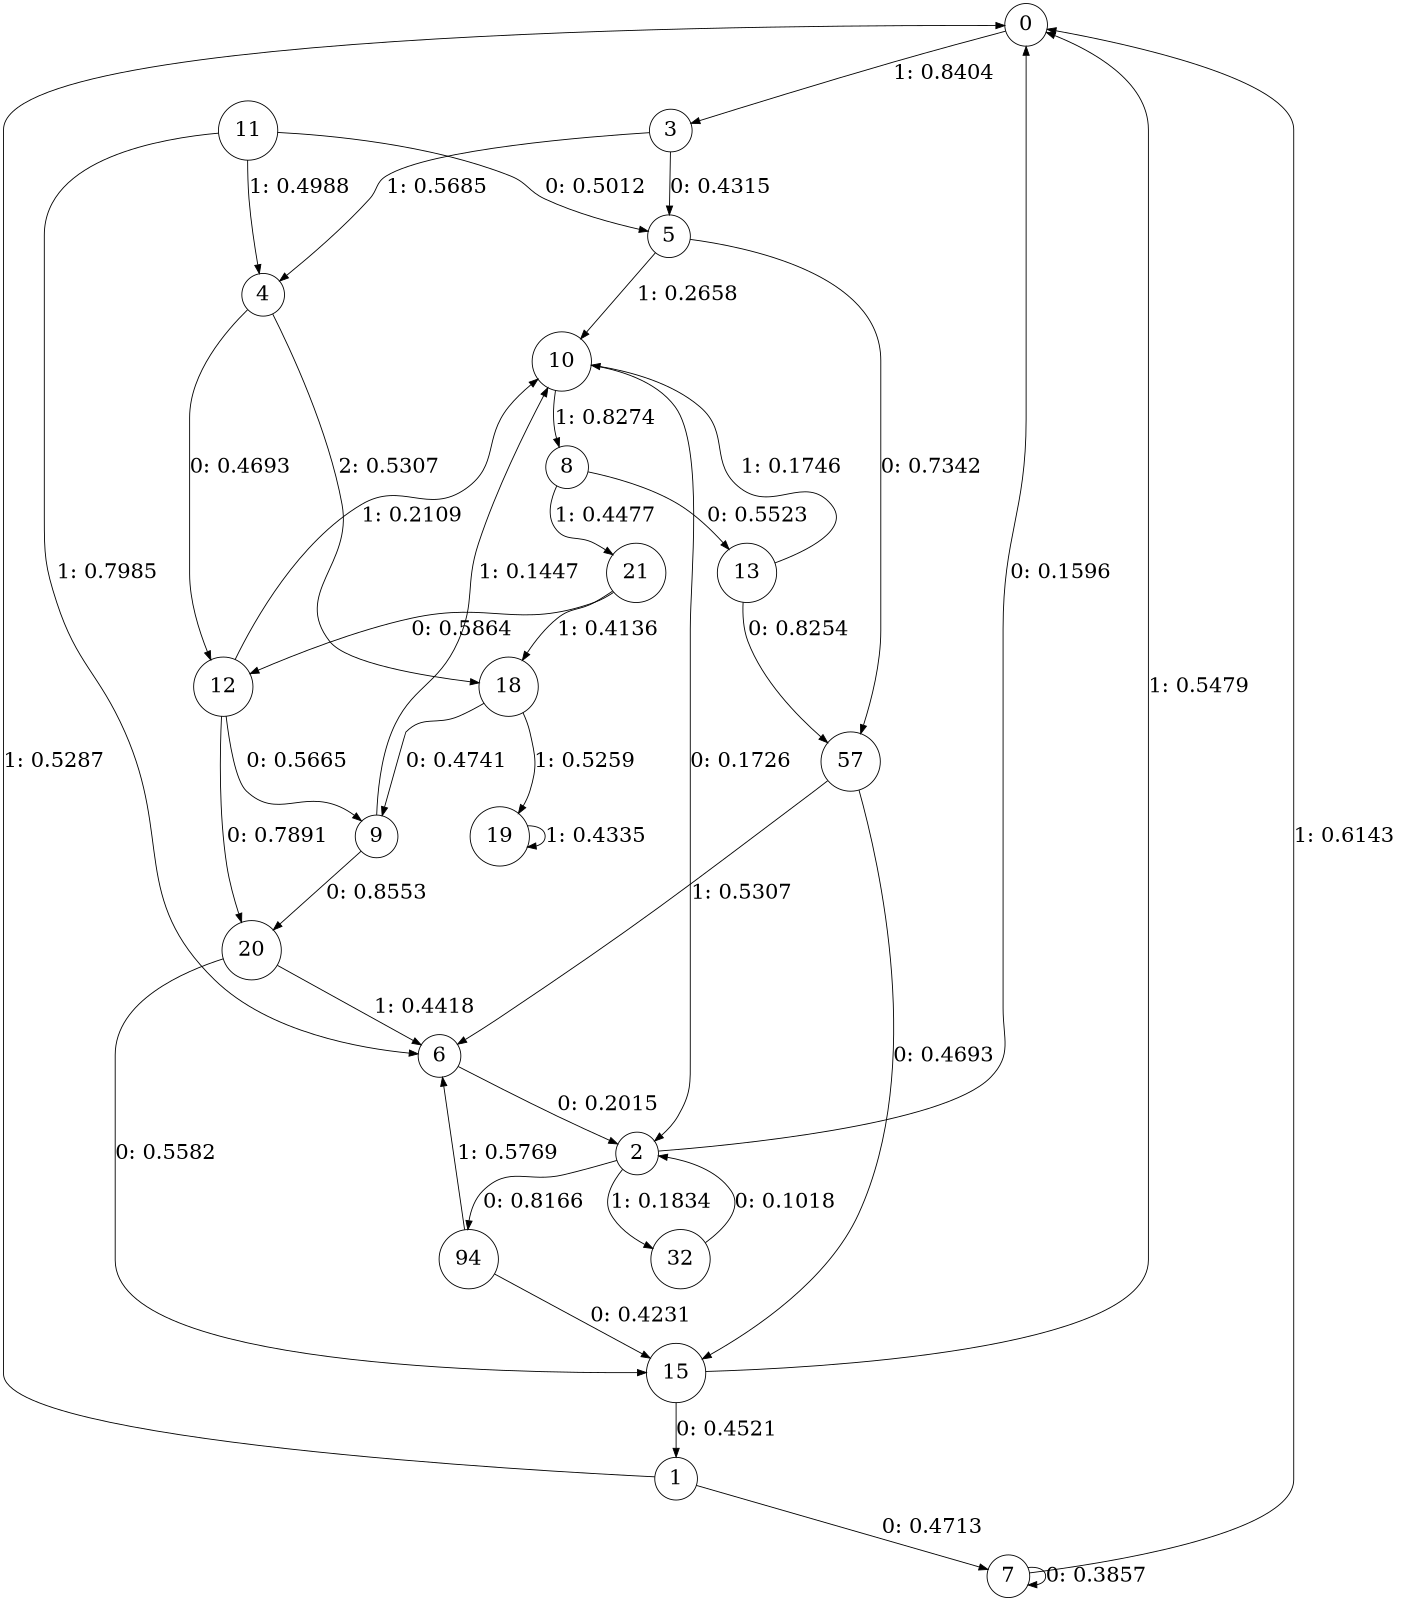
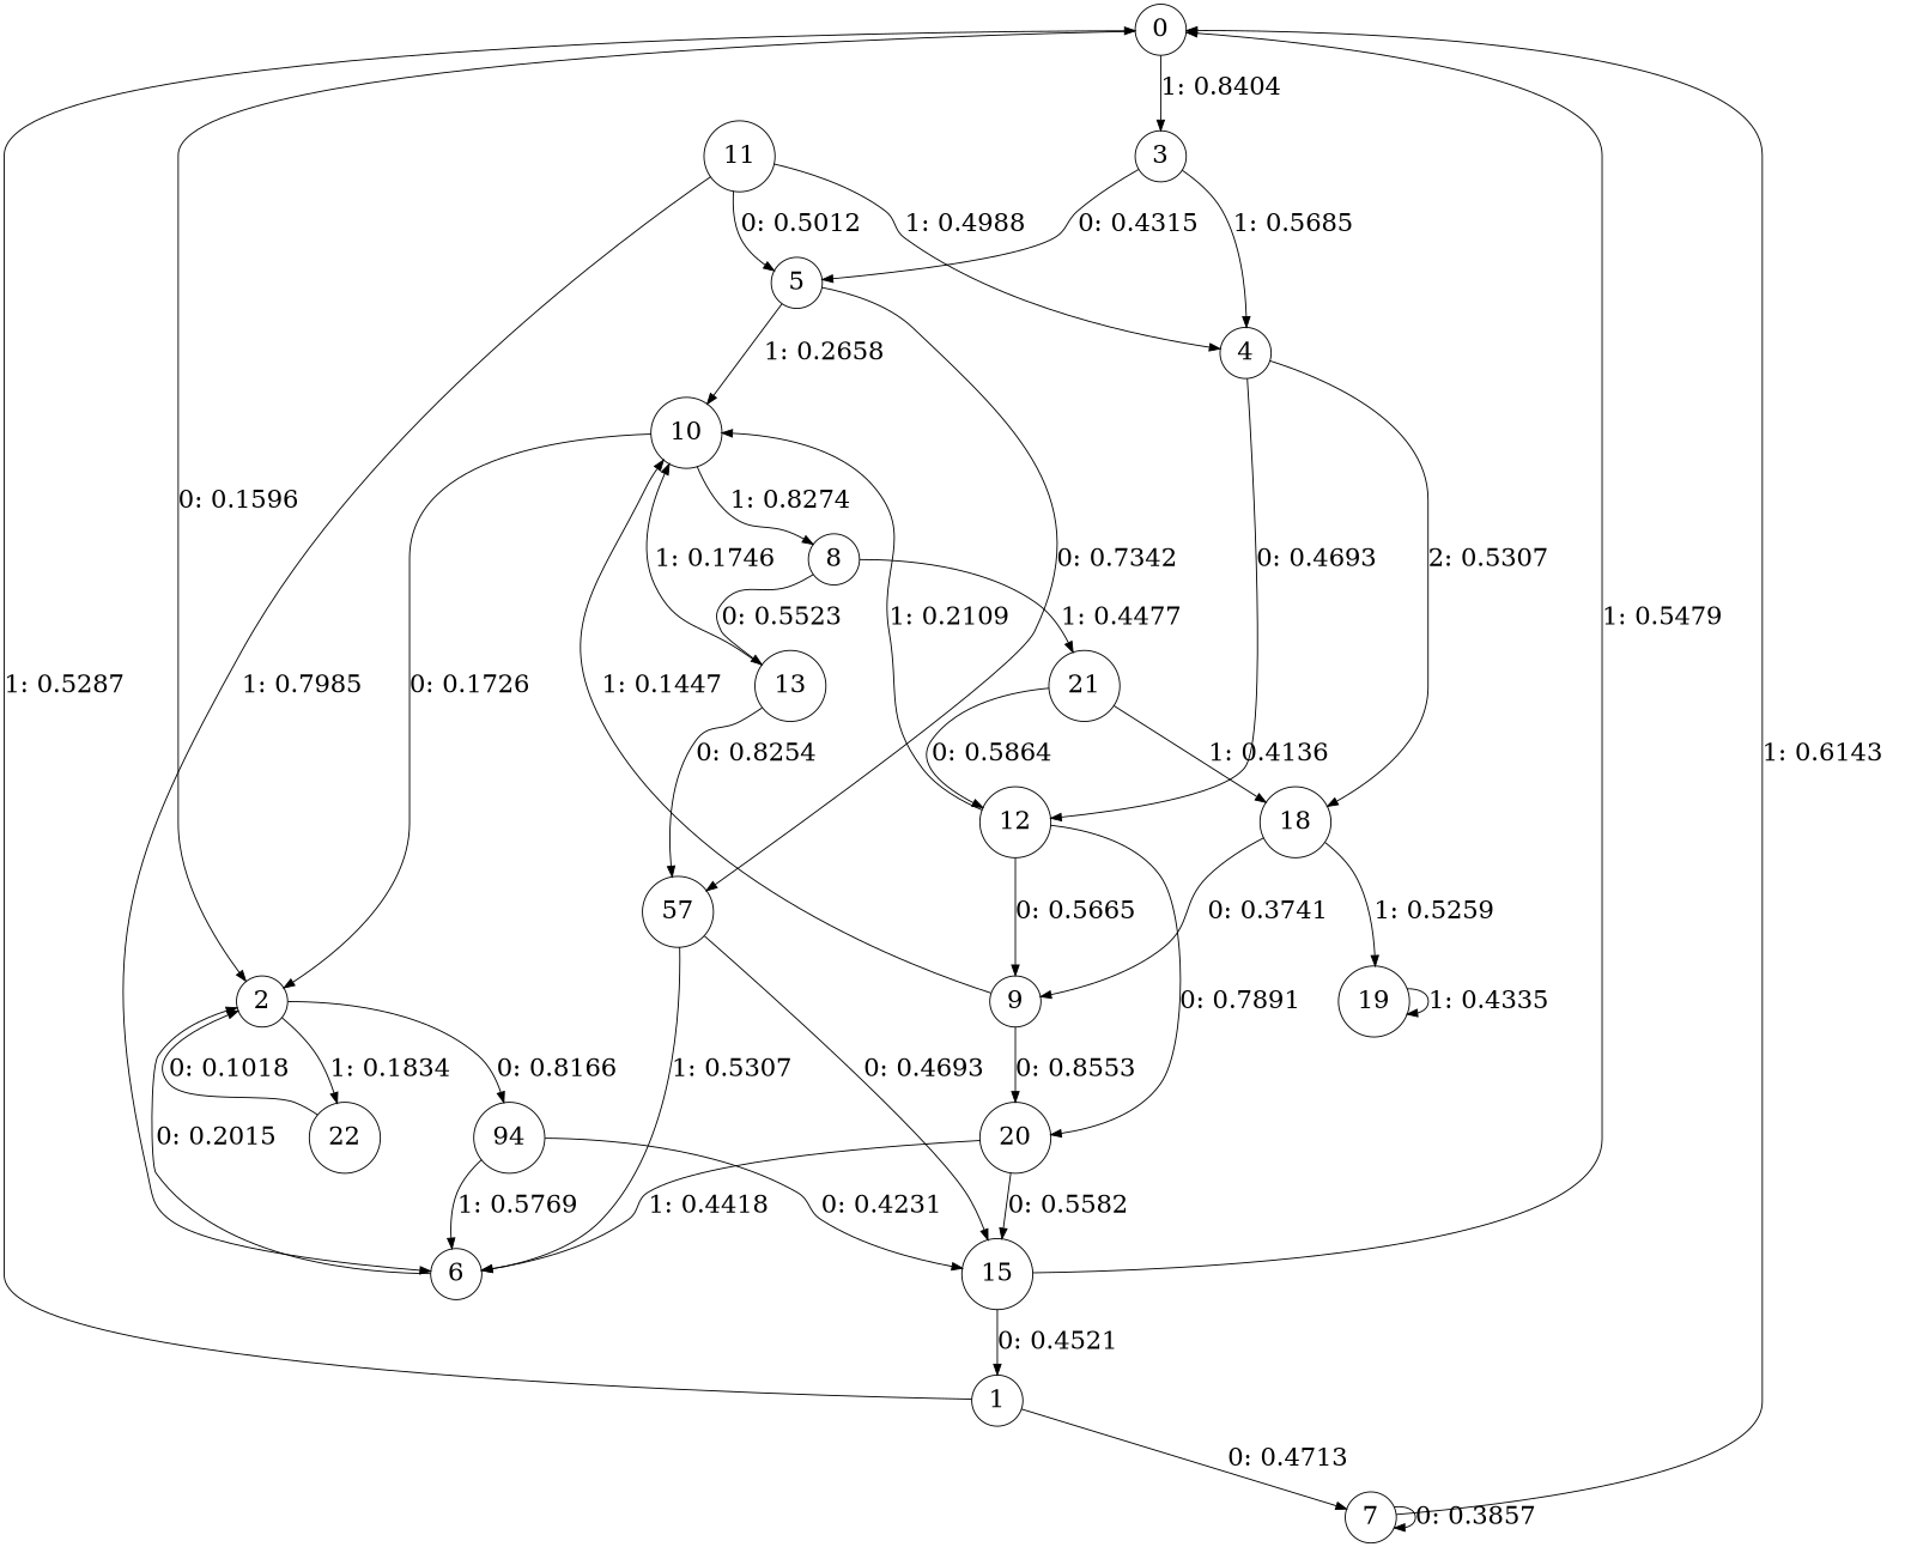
  digraph {
    node [fontsize=24 shape=circle]
    edge [fontsize=24]
    0
    2
    3
    n4 [label=94]
-   22 [label=32]
+   22
    5
    4
    6
    15
    n10 [label=57]
    10
    12
    18
    1
    7
    8
    20
    9
    19
    13
    21
    11
-   2 -> 0 [label="0: 0.1596   "]
+   0 -> 2 [label="0: 0.1596   "]
    0 -> 3 [label="1: 0.8404   "]
    2 -> n4 [label="0: 0.8166   "]
    2 -> 22 [label="1: 0.1834   "]
    3 -> 5 [label="0: 0.4315   "]
    3 -> 4 [label="1: 0.5685   "]
    n4 -> 6 [label="1: 0.5769   "]
    n4 -> 15 [label="0: 0.4231   "]
    22 -> 2 [label="0: 0.1018   "]
    5 -> n10 [label="0: 0.7342   "]
    5 -> 10 [label="1: 0.2658   "]
    4 -> 12 [label="0: 0.4693   "]
    4 -> 18 [label="2: 0.5307   "]
    6 -> 2 [label="0: 0.2015   "]
    15 -> 0 [label="1: 0.5479   "]
    15 -> 1 [label="0: 0.4521   "]
    n10 -> 6 [label="1: 0.5307   "]
    n10 -> 15 [label="0: 0.4693   "]
    10 -> 2 [label="0: 0.1726   "]
    10 -> 8 [label="1: 0.8274   "]
    12 -> 10 [label="1: 0.2109   "]
    12 -> 20 [label="0: 0.7891   "]
    12 -> 9 [label="0: 0.5665   "]
-   18 -> 9 [label="0: 0.4741   "]
+   18 -> 9 [label="0: 0.3741   "]
    18 -> 19 [label="1: 0.5259   "]
    1 -> 0 [label="1: 0.5287   "]
    1 -> 7 [label="0: 0.4713   "]
    7 -> 0 [label="1: 0.6143   "]
    7 -> 7 [label="0: 0.3857   "]
    8 -> 13 [label="0: 0.5523   "]
    8 -> 21 [label="1: 0.4477   "]
    20 -> 6 [label="1: 0.4418   "]
    20 -> 15 [label="0: 0.5582   "]
    9 -> 10 [label="1: 0.1447   "]
    9 -> 20 [label="0: 0.8553   "]
    19 -> 19 [label="1: 0.4335   "]
    13 -> n10 [label="0: 0.8254   "]
    13 -> 10 [label="1: 0.1746   "]
    21 -> 12 [label="0: 0.5864   "]
    21 -> 18 [label="1: 0.4136   "]
    11 -> 5 [label="0: 0.5012   "]
    11 -> 4 [label="1: 0.4988   "]
    11 -> 6 [label="1: 0.7985   "]
  }
